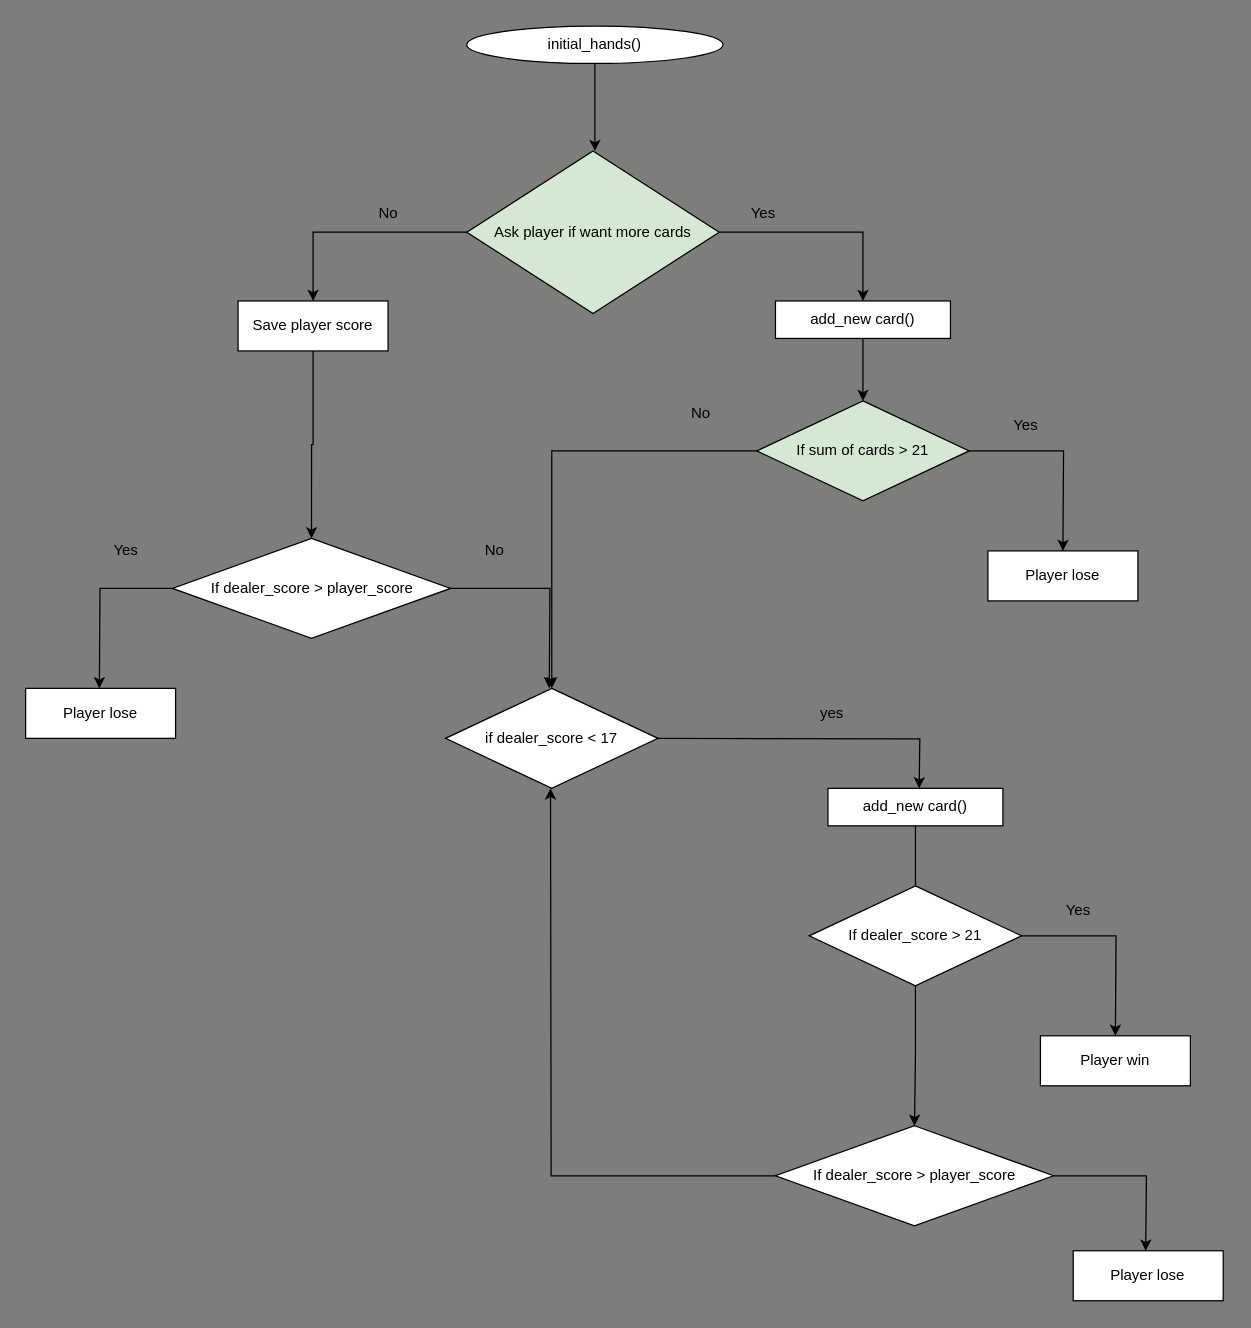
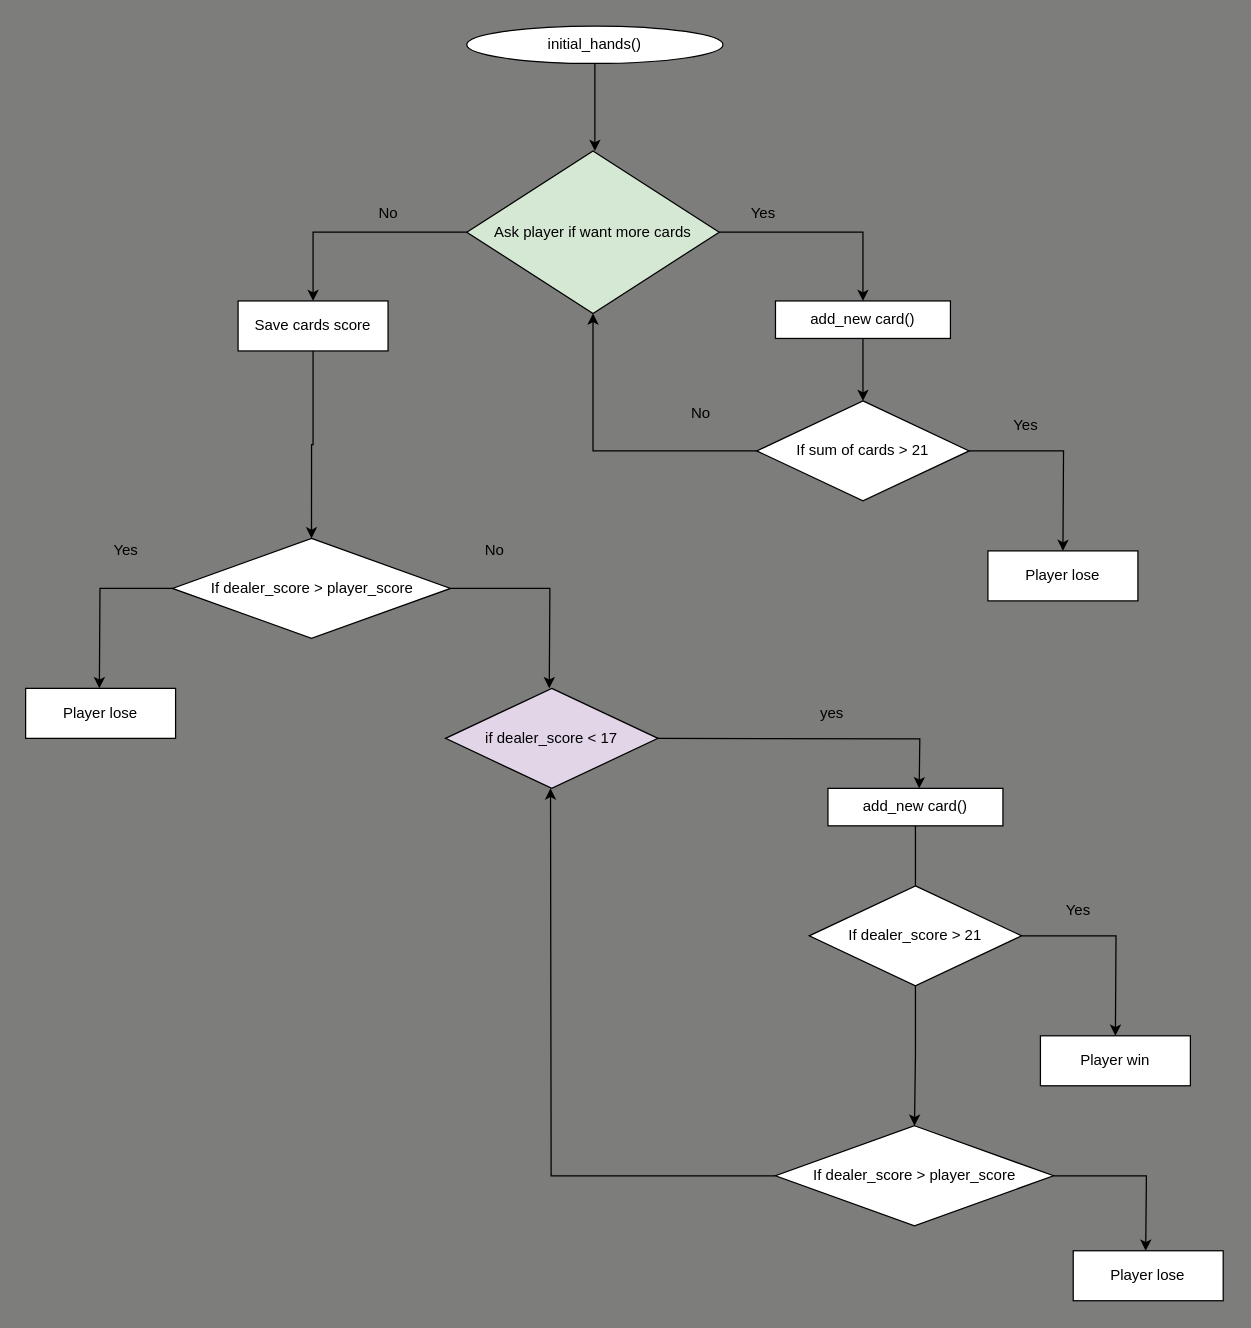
  <mxCell id="0" />
  <mxCell id="1" parent="0" />
  <mxCell id="2" style="edgeStyle=orthogonalEdgeStyle;rounded=0;orthogonalLoop=1;jettySize=auto;html=1;" edge="1" parent="1" source="3"><mxGeometry relative="1" as="geometry"><mxPoint x="475.5" y="120" as="targetPoint" /></mxGeometry></mxCell>
  <mxCell id="3" value="initial_hands()" style="ellipse;whiteSpace=wrap;html=1;" vertex="1" parent="1"><mxGeometry x="373" y="20" width="205" height="30" as="geometry" /></mxCell>
  <mxCell id="4" style="edgeStyle=orthogonalEdgeStyle;rounded=0;orthogonalLoop=1;jettySize=auto;html=1;" edge="1" parent="1" source="6"><mxGeometry relative="1" as="geometry"><mxPoint x="690" y="240" as="targetPoint" /><Array as="points"><mxPoint x="690" y="185" /></Array></mxGeometry></mxCell>
  <mxCell id="5" style="edgeStyle=orthogonalEdgeStyle;rounded=0;orthogonalLoop=1;jettySize=auto;html=1;" edge="1" parent="1" source="6"><mxGeometry relative="1" as="geometry"><mxPoint x="250" y="240" as="targetPoint" /><Array as="points"><mxPoint x="250" y="185" /></Array></mxGeometry></mxCell>
  <mxCell id="6" value="Ask player if want more cards" style="rhombus;whiteSpace=wrap;html=1;fillColor=#d5e8d4;" vertex="1" parent="1"><mxGeometry x="373" y="120" width="202" height="130" as="geometry" /></mxCell>
  <mxCell id="7" value="Yes" style="text;html=1;align=center;verticalAlign=middle;resizable=0;points=[];autosize=1;strokeColor=none;" vertex="1" parent="1"><mxGeometry x="590" y="160" width="40" height="20" as="geometry" /></mxCell>
  <mxCell id="8" value="Player lose" style="rounded=0;whiteSpace=wrap;html=1;" vertex="1" parent="1"><mxGeometry x="790" y="440" width="120" height="40" as="geometry" /></mxCell>
  <mxCell id="9" style="edgeStyle=orthogonalEdgeStyle;rounded=0;orthogonalLoop=1;jettySize=auto;html=1;entryX=0.5;entryY=0;entryDx=0;entryDy=0;" edge="1" parent="1" source="10" target="13"><mxGeometry relative="1" as="geometry" /></mxCell>
  <mxCell id="10" value="add_new card()" style="rounded=0;whiteSpace=wrap;html=1;" vertex="1" parent="1"><mxGeometry x="620" y="240" width="140" height="30" as="geometry" /></mxCell>
  <mxCell id="11" style="edgeStyle=orthogonalEdgeStyle;rounded=0;orthogonalLoop=1;jettySize=auto;html=1;" edge="1" parent="1" source="13"><mxGeometry relative="1" as="geometry"><mxPoint x="850" y="440" as="targetPoint" /></mxGeometry></mxCell>
- <mxCell id="12" style="edgeStyle=orthogonalEdgeStyle;rounded=0;orthogonalLoop=1;jettySize=auto;html=1;" edge="1" parent="1" source="13" target="28"><mxGeometry relative="1" as="geometry"><mxPoint x="470" y="360" as="targetPoint" /></mxGeometry></mxCell>
- <mxCell id="13" value="If sum of cards &amp;gt; 21" style="rhombus;whiteSpace=wrap;html=1;fillColor=#d5e8d4;" vertex="1" parent="1"><mxGeometry x="605" y="320" width="170" height="80" as="geometry" /></mxCell>
+ <mxCell id="12" style="edgeStyle=orthogonalEdgeStyle;rounded=0;orthogonalLoop=1;jettySize=auto;html=1;entryX=0.5;entryY=1;entryDx=0;entryDy=0;" edge="1" parent="1" source="13" target="6"><mxGeometry relative="1" as="geometry"><mxPoint x="470" y="360" as="targetPoint" /></mxGeometry></mxCell>
+ <mxCell id="13" value="If sum of cards &amp;gt; 21" style="rhombus;whiteSpace=wrap;html=1;" vertex="1" parent="1"><mxGeometry x="605" y="320" width="170" height="80" as="geometry" /></mxCell>
  <mxCell id="14" value="Yes" style="text;html=1;align=center;verticalAlign=middle;resizable=0;points=[];autosize=1;strokeColor=none;" vertex="1" parent="1"><mxGeometry x="800" y="330" width="40" height="20" as="geometry" /></mxCell>
  <mxCell id="15" value="No" style="text;html=1;align=center;verticalAlign=middle;resizable=0;points=[];autosize=1;strokeColor=none;" vertex="1" parent="1"><mxGeometry x="545" y="320" width="30" height="20" as="geometry" /></mxCell>
  <mxCell id="16" value="No" style="text;html=1;align=center;verticalAlign=middle;resizable=0;points=[];autosize=1;strokeColor=none;" vertex="1" parent="1"><mxGeometry x="295" y="160" width="30" height="20" as="geometry" /></mxCell>
  <mxCell id="17" style="edgeStyle=orthogonalEdgeStyle;rounded=0;orthogonalLoop=1;jettySize=auto;html=1;entryX=0.5;entryY=0;entryDx=0;entryDy=0;" edge="1" parent="1" source="18" target="21"><mxGeometry relative="1" as="geometry" /></mxCell>
- <mxCell id="18" value="Save player score" style="rounded=0;whiteSpace=wrap;html=1;" vertex="1" parent="1"><mxGeometry x="190" y="240" width="120" height="40" as="geometry" /></mxCell>
+ <mxCell id="18" value="Save cards score" style="rounded=0;whiteSpace=wrap;html=1;" vertex="1" parent="1"><mxGeometry x="190" y="240" width="120" height="40" as="geometry" /></mxCell>
  <mxCell id="19" style="edgeStyle=orthogonalEdgeStyle;rounded=0;orthogonalLoop=1;jettySize=auto;html=1;" edge="1" parent="1" source="21"><mxGeometry relative="1" as="geometry"><mxPoint x="79" y="550" as="targetPoint" /></mxGeometry></mxCell>
  <mxCell id="20" style="edgeStyle=orthogonalEdgeStyle;rounded=0;orthogonalLoop=1;jettySize=auto;html=1;" edge="1" parent="1" source="21"><mxGeometry relative="1" as="geometry"><mxPoint x="439" y="550" as="targetPoint" /></mxGeometry></mxCell>
  <mxCell id="21" value="If dealer_score &amp;gt; player_score" style="rhombus;whiteSpace=wrap;html=1;" vertex="1" parent="1"><mxGeometry x="137.5" y="430" width="222.5" height="80" as="geometry" /></mxCell>
  <mxCell id="22" value="Player lose" style="rounded=0;whiteSpace=wrap;html=1;" vertex="1" parent="1"><mxGeometry x="20" y="550" width="120" height="40" as="geometry" /></mxCell>
  <mxCell id="23" value="Yes" style="text;html=1;align=center;verticalAlign=middle;resizable=0;points=[];autosize=1;strokeColor=none;" vertex="1" parent="1"><mxGeometry x="80" y="430" width="40" height="20" as="geometry" /></mxCell>
  <mxCell id="24" value="No" style="text;html=1;align=center;verticalAlign=middle;resizable=0;points=[];autosize=1;strokeColor=none;" vertex="1" parent="1"><mxGeometry x="380" y="430" width="30" height="20" as="geometry" /></mxCell>
  <mxCell id="25" style="edgeStyle=orthogonalEdgeStyle;rounded=0;orthogonalLoop=1;jettySize=auto;html=1;" edge="1" parent="1" source="26"><mxGeometry relative="1" as="geometry"><mxPoint x="732" y="750" as="targetPoint" /></mxGeometry></mxCell>
  <mxCell id="26" value="add_new card()" style="rounded=0;whiteSpace=wrap;html=1;" vertex="1" parent="1"><mxGeometry x="662" y="630" width="140" height="30" as="geometry" /></mxCell>
  <mxCell id="27" style="edgeStyle=orthogonalEdgeStyle;rounded=0;orthogonalLoop=1;jettySize=auto;html=1;exitX=1;exitY=0.5;exitDx=0;exitDy=0;" edge="1" parent="1"><mxGeometry relative="1" as="geometry"><mxPoint x="735" y="630" as="targetPoint" /><mxPoint x="525" y="590" as="sourcePoint" /></mxGeometry></mxCell>
- <mxCell id="28" value="if dealer_score &amp;lt; 17" style="rhombus;whiteSpace=wrap;html=1;" vertex="1" parent="1"><mxGeometry x="356" y="550" width="170" height="80" as="geometry" /></mxCell>
+ <mxCell id="28" value="if dealer_score &amp;lt; 17" style="rhombus;whiteSpace=wrap;html=1;fillColor=#e1d5e7;" vertex="1" parent="1"><mxGeometry x="356" y="550" width="170" height="80" as="geometry" /></mxCell>
  <mxCell id="29" value="yes" style="text;html=1;align=center;verticalAlign=middle;resizable=0;points=[];autosize=1;strokeColor=none;" vertex="1" parent="1"><mxGeometry x="650" y="560" width="30" height="20" as="geometry" /></mxCell>
  <mxCell id="30" value="Player win" style="rounded=0;whiteSpace=wrap;html=1;" vertex="1" parent="1"><mxGeometry x="832" y="828" width="120" height="40" as="geometry" /></mxCell>
  <mxCell id="31" style="edgeStyle=orthogonalEdgeStyle;rounded=0;orthogonalLoop=1;jettySize=auto;html=1;" edge="1" parent="1" source="33"><mxGeometry relative="1" as="geometry"><mxPoint x="892" y="828" as="targetPoint" /></mxGeometry></mxCell>
  <mxCell id="32" style="edgeStyle=orthogonalEdgeStyle;rounded=0;orthogonalLoop=1;jettySize=auto;html=1;entryX=0.5;entryY=0;entryDx=0;entryDy=0;" edge="1" parent="1" source="33" target="37"><mxGeometry relative="1" as="geometry" /></mxCell>
  <mxCell id="33" value="If dealer_score &amp;gt; 21" style="rhombus;whiteSpace=wrap;html=1;" vertex="1" parent="1"><mxGeometry x="647" y="708" width="170" height="80" as="geometry" /></mxCell>
  <mxCell id="34" value="Yes" style="text;html=1;align=center;verticalAlign=middle;resizable=0;points=[];autosize=1;strokeColor=none;" vertex="1" parent="1"><mxGeometry x="842" y="718" width="40" height="20" as="geometry" /></mxCell>
  <mxCell id="35" style="edgeStyle=orthogonalEdgeStyle;rounded=0;orthogonalLoop=1;jettySize=auto;html=1;" edge="1" parent="1" source="37"><mxGeometry relative="1" as="geometry"><mxPoint x="916.25" y="1000" as="targetPoint" /></mxGeometry></mxCell>
  <mxCell id="36" style="edgeStyle=orthogonalEdgeStyle;rounded=0;orthogonalLoop=1;jettySize=auto;html=1;entryX=0.5;entryY=1;entryDx=0;entryDy=0;" edge="1" parent="1" source="37"><mxGeometry relative="1" as="geometry"><mxPoint x="440" y="630" as="targetPoint" /></mxGeometry></mxCell>
  <mxCell id="37" value="If dealer_score &amp;gt; player_score" style="rhombus;whiteSpace=wrap;html=1;" vertex="1" parent="1"><mxGeometry x="620" y="900" width="222.5" height="80" as="geometry" /></mxCell>
  <mxCell id="38" value="Player lose" style="rounded=0;whiteSpace=wrap;html=1;" vertex="1" parent="1"><mxGeometry x="858.25" y="1000" width="120" height="40" as="geometry" /></mxCell>
